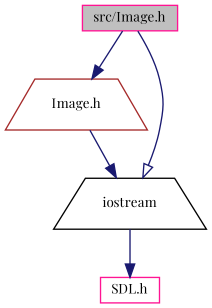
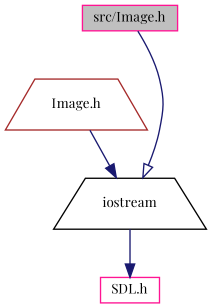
  digraph {
    fontname="Playfair Display"
    node [color=deeppink fillcolor=white fontname="Playfair Display" fontsize=10 shape=box style=filled]
    edge [arrowhead=normal color=midnightblue fontname="Playfair Display" fontsize=10 labelfontname=Helvetica labelfontsize=10 style=solid]
    n1 [fillcolor=grey75 fontcolor=black height=0.2 label="src/Image.h" width=0.4]
    n2 [color=brown height=0.2 label="Image.h" shape=trapezium width=0.4]
    n3 [color=black height=0.2 label=iostream shape=trapezium width=0.4]
    n4 [height=0.2 label="SDL.h" width=0.4]
-   n1 -> n2
    n1 -> n3 [arrowhead=onormal]
    n2 -> n3
    n3 -> n4
  }
